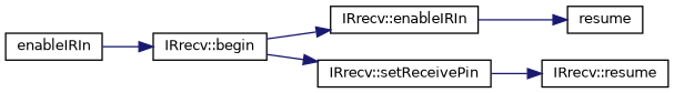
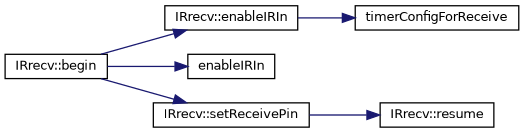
  digraph {
    rankdir=LR
    node [color=black fillcolor=white fontname=Helvetica fontsize=10 shape=record style=filled]
    edge [color=midnightblue fontname=Helvetica fontsize=10 labelfontname=Helvetica labelfontsize=10 style=solid]
    n1 [height=0.2 label="IRrecv::begin" width=0.4]
    n2 [height=0.2 label="IRrecv::enableIRIn" width=0.4]
    n3 [height=0.2 label=enableIRIn width=0.4]
    n4 [height=0.2 label="IRrecv::setReceivePin" width=0.4]
-   n5 [height=0.2 label=resume width=0.4]
+   n5 [height=0.2 label=timerConfigForReceive width=0.4]
    n6 [height=0.2 label="IRrecv::resume" width=0.4]
    n1 -> n2
-   n3 -> n1
+   n1 -> n3
    n1 -> n4
    n2 -> n5
    n4 -> n6
  }
